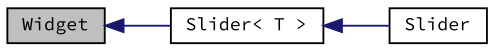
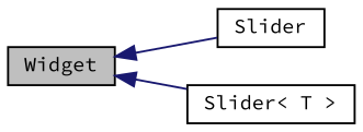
  digraph {
    fontname="Source Code Pro"
    rankdir=LR
    node [color=black fillcolor=white fontname="Source Code Pro" fontsize=10 shape=record style=filled]
    edge [color=midnightblue dir=back fontname="Source Code Pro" fontsize=10 labelfontname=Helvetica labelfontsize=10 style=solid]
    n1 [fillcolor=grey75 fontcolor=black height=0.2 label=Widget width=0.4]
    n2 [height=0.2 label=Slider width=0.4]
    n3 [height=0.2 label="Slider\< T \>" width=0.4]
-   n3 -> n2
+   n1 -> n2
    n1 -> n3
  }
